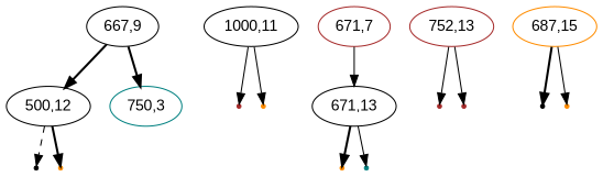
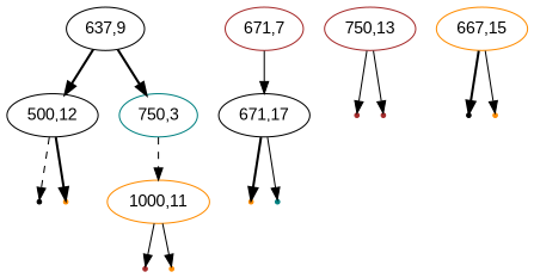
  digraph {
    node [color=darkorange fontname=Arial shape=point]
    edge [style=solid]
-   "667,9" [color=black shape=""]
+   "667,9" [color=black label="637,9" shape=""]
    "500,12" [color=black shape=""]
    "750,3" [color=teal shape=""]
    null38 [color=black]
    null39
-   "1000,11" [color=black shape=""]
+   "1000,11" [shape=""]
    null46 [color=brown]
    null47
    "671,7" [color=brown shape=""]
-   "671,17" [color=black label="671,13" shape=""]
-   "750,13" [color=brown label="752,13" shape=""]
+   "671,17" [color=black shape=""]
+   "750,13" [color=brown shape=""]
    null44 [color=brown]
    null45 [color=brown]
    null40
    null41 [color=teal]
-   "687,15" [shape=""]
+   "687,15" [label="667,15" shape=""]
    null42 [color=black]
    null43
    "667,9" -> "500,12" [style=bold]
    "667,9" -> "750,3" [style=bold]
    "500,12" -> null38 [style=dashed]
    "500,12" -> null39 [style=bold]
+   "750,3" -> "1000,11" [style=dashed]
    "1000,11" -> null46
    "1000,11" -> null47
    "671,7" -> "671,17"
    "671,17" -> null40 [style=bold]
    "671,17" -> null41
    "750,13" -> null44
    "750,13" -> null45
    "687,15" -> null42 [style=bold]
    "687,15" -> null43
  }
